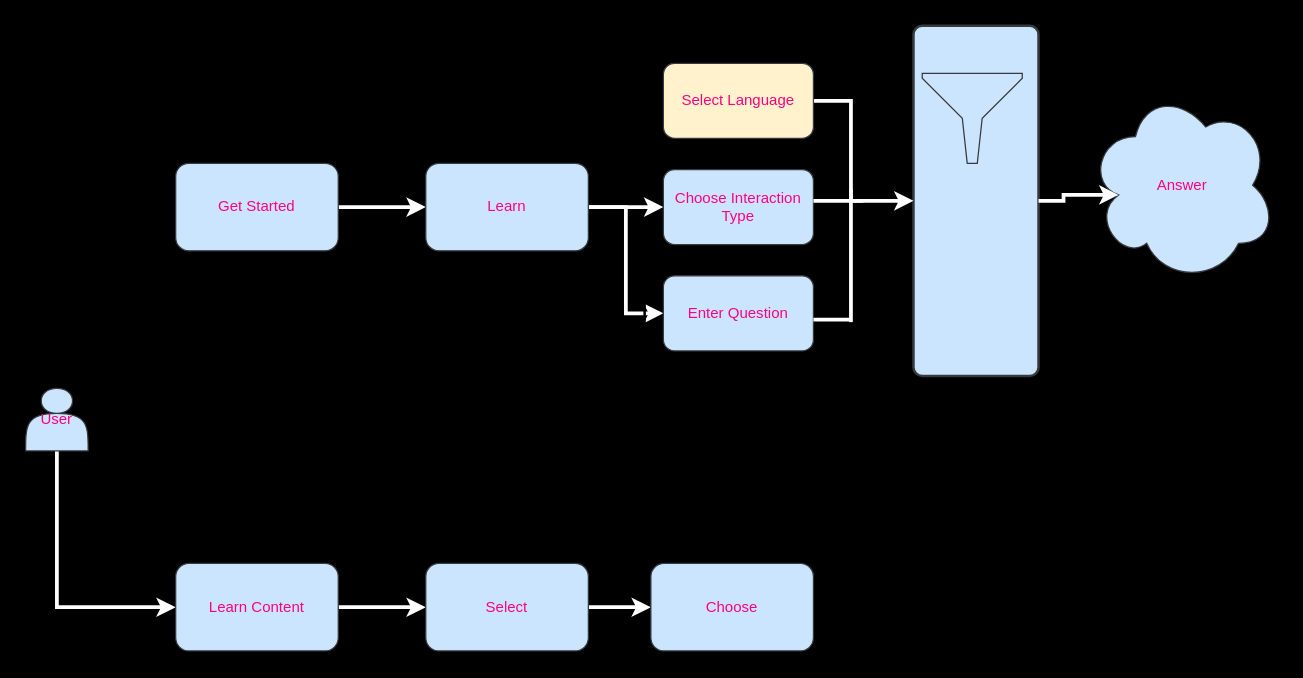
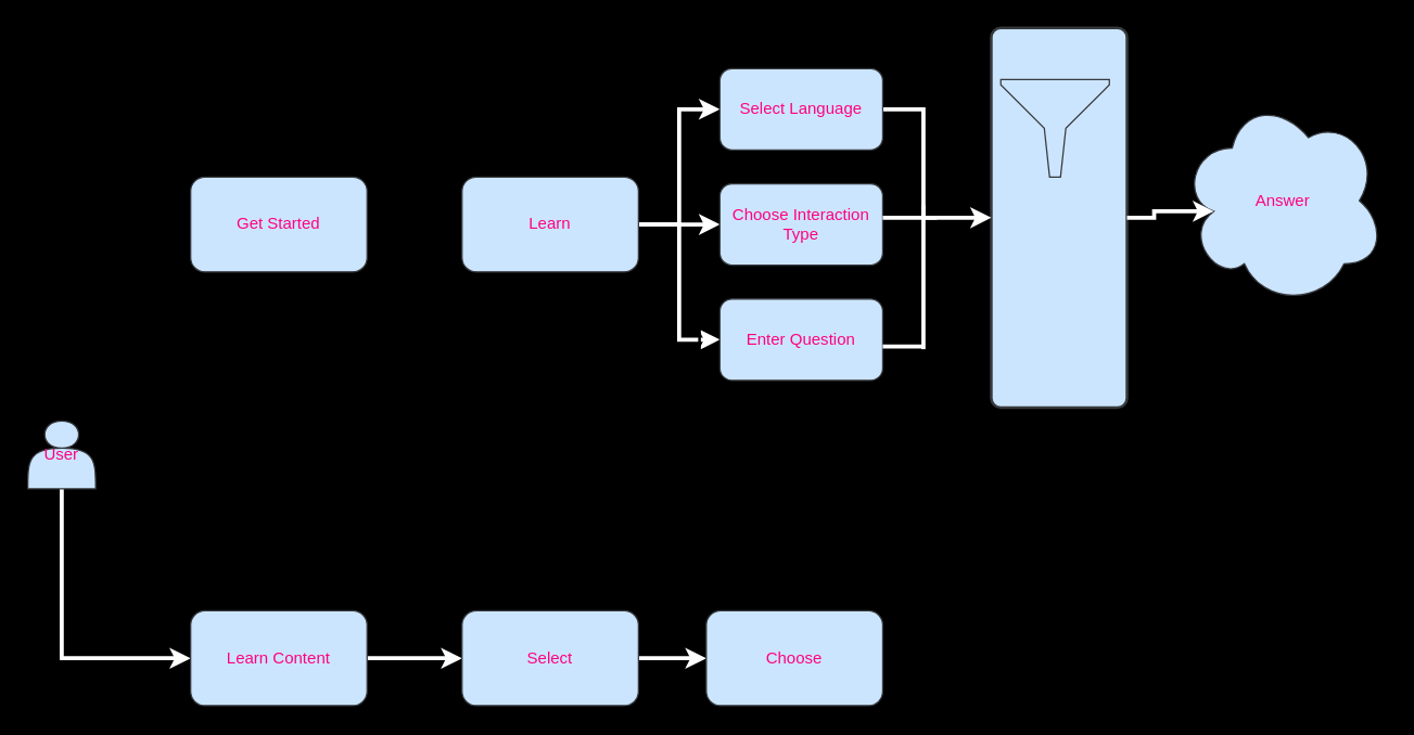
  <mxCell id="0" />
  <mxCell id="1" parent="0" />
  <mxCell id="2" value="" style="rounded=1;whiteSpace=wrap;html=1;absoluteArcSize=1;arcSize=14;strokeWidth=2;fillColor=#cce5ff;strokeColor=#36393d;fontColor=#FF0080;" vertex="1" parent="1"><mxGeometry x="730" y="20" width="100" height="280" as="geometry" /></mxCell>
  <mxCell id="3" style="edgeStyle=orthogonalEdgeStyle;rounded=0;orthogonalLoop=1;jettySize=auto;html=1;entryX=0;entryY=0.5;entryDx=0;entryDy=0;exitX=0.5;exitY=1;exitDx=0;exitDy=0;strokeWidth=3;fontColor=#FFFFFF;strokeColor=#FFFFFF;" edge="1" parent="1" source="4" target="8"><mxGeometry relative="1" as="geometry" /></mxCell>
  <mxCell id="4" value="User" style="whiteSpace=wrap;html=1;aspect=fixed;shape=actor;fillColor=#cce5ff;strokeColor=#36393d;fontColor=#FF0080;" vertex="1" parent="1"><mxGeometry x="20" y="310" width="50" height="50" as="geometry" /></mxCell>
- <mxCell id="5" style="edgeStyle=orthogonalEdgeStyle;rounded=0;orthogonalLoop=1;jettySize=auto;html=1;entryX=0;entryY=0.5;entryDx=0;entryDy=0;strokeWidth=3;fontColor=#FFFFFF;strokeColor=#FFFFFF;" edge="1" parent="1" source="6" target="12"><mxGeometry relative="1" as="geometry" /></mxCell>
  <mxCell id="6" value="&lt;font&gt;Get Started&lt;/font&gt;" style="rounded=1;whiteSpace=wrap;html=1;fillColor=#cce5ff;strokeColor=#36393d;fontColor=#FF0080;" vertex="1" parent="1"><mxGeometry x="140" y="130" width="130" height="70" as="geometry" /></mxCell>
  <mxCell id="7" style="edgeStyle=orthogonalEdgeStyle;rounded=0;orthogonalLoop=1;jettySize=auto;html=1;entryX=0;entryY=0.5;entryDx=0;entryDy=0;strokeWidth=3;fontColor=#FFFFFF;strokeColor=#FFFFFF;" edge="1" parent="1" source="8" target="18"><mxGeometry relative="1" as="geometry" /></mxCell>
  <mxCell id="8" value="Learn Content" style="rounded=1;whiteSpace=wrap;html=1;fillColor=#cce5ff;strokeColor=#36393d;fontColor=#FF0080;" vertex="1" parent="1"><mxGeometry x="140" y="450" width="130" height="70" as="geometry" /></mxCell>
  <mxCell id="9" value="" style="edgeStyle=orthogonalEdgeStyle;rounded=0;orthogonalLoop=1;jettySize=auto;html=1;strokeWidth=3;fontColor=#FFFFFF;strokeColor=#FFFFFF;" edge="1" parent="1" source="12" target="15"><mxGeometry relative="1" as="geometry" /></mxCell>
  <mxCell id="10" style="edgeStyle=orthogonalEdgeStyle;rounded=0;orthogonalLoop=1;jettySize=auto;html=1;entryX=0;entryY=0.5;entryDx=0;entryDy=0;strokeWidth=3;fontColor=#FFFFFF;strokeColor=#FFFFFF;" edge="1" parent="1" source="12" target="16"><mxGeometry relative="1" as="geometry" /></mxCell>
+ <mxCell id="11" style="edgeStyle=orthogonalEdgeStyle;rounded=0;orthogonalLoop=1;jettySize=auto;html=1;entryX=0;entryY=0.5;entryDx=0;entryDy=0;strokeWidth=3;fontColor=#FFFFFF;strokeColor=#FFFFFF;" edge="1" parent="1" source="12" target="14"><mxGeometry relative="1" as="geometry" /></mxCell>
  <mxCell id="12" value="Learn" style="rounded=1;whiteSpace=wrap;html=1;fillColor=#cce5ff;strokeColor=#36393d;fontColor=#FF0080;" vertex="1" parent="1"><mxGeometry x="340" y="130" width="130" height="70" as="geometry" /></mxCell>
  <mxCell id="13" style="edgeStyle=orthogonalEdgeStyle;rounded=0;orthogonalLoop=1;jettySize=auto;html=1;exitX=1;exitY=0.5;exitDx=0;exitDy=0;entryX=0;entryY=0.5;entryDx=0;entryDy=0;strokeWidth=3;fontColor=#FFFFFF;strokeColor=#FFFFFF;" edge="1" parent="1" source="14" target="2"><mxGeometry relative="1" as="geometry"><Array as="points"><mxPoint x="680" y="80" /><mxPoint x="680" y="160" /></Array></mxGeometry></mxCell>
- <mxCell id="14" value="Select Language" style="rounded=1;whiteSpace=wrap;html=1;fillColor=#fff2cc;strokeColor=#36393d;fontColor=#FF0080;" vertex="1" parent="1"><mxGeometry x="530" y="50" width="120" height="60" as="geometry" /></mxCell>
+ <mxCell id="14" value="Select Language" style="rounded=1;whiteSpace=wrap;html=1;fillColor=#cce5ff;strokeColor=#36393d;fontColor=#FF0080;" vertex="1" parent="1"><mxGeometry x="530" y="50" width="120" height="60" as="geometry" /></mxCell>
  <mxCell id="15" value="Choose Interaction Type" style="rounded=1;whiteSpace=wrap;html=1;fillColor=#cce5ff;strokeColor=#36393d;fontColor=#FF0080;" vertex="1" parent="1"><mxGeometry x="530" y="135" width="120" height="60" as="geometry" /></mxCell>
  <mxCell id="16" value="Enter Question" style="rounded=1;whiteSpace=wrap;html=1;fillColor=#cce5ff;strokeColor=#36393d;fontColor=#FF0080;" vertex="1" parent="1"><mxGeometry x="530" y="220" width="120" height="60" as="geometry" /></mxCell>
  <mxCell id="17" style="edgeStyle=orthogonalEdgeStyle;rounded=0;orthogonalLoop=1;jettySize=auto;html=1;exitX=1;exitY=0.5;exitDx=0;exitDy=0;entryX=0;entryY=0.5;entryDx=0;entryDy=0;strokeWidth=3;fontColor=#FFFFFF;strokeColor=#FFFFFF;" edge="1" parent="1" source="18" target="19"><mxGeometry relative="1" as="geometry" /></mxCell>
  <mxCell id="18" value="Select" style="rounded=1;whiteSpace=wrap;html=1;fillColor=#cce5ff;strokeColor=#36393d;fontColor=#FF0080;" vertex="1" parent="1"><mxGeometry x="340" y="450" width="130" height="70" as="geometry" /></mxCell>
  <mxCell id="19" value="Choose" style="rounded=1;whiteSpace=wrap;html=1;fillColor=#cce5ff;strokeColor=#36393d;fontColor=#FF0080;" vertex="1" parent="1"><mxGeometry x="520" y="450" width="130" height="70" as="geometry" /></mxCell>
  <mxCell id="20" value="" style="endArrow=none;html=1;rounded=0;strokeWidth=3;fontColor=#FFFFFF;strokeColor=#FFFFFF;" edge="1" parent="1"><mxGeometry relative="1" as="geometry"><mxPoint x="650" y="160" as="sourcePoint" /><mxPoint x="690" y="160" as="targetPoint" /></mxGeometry></mxCell>
  <mxCell id="21" value="" style="endArrow=none;html=1;rounded=0;entryX=1;entryY=1;entryDx=0;entryDy=0;strokeWidth=3;fontColor=#FFFFFF;strokeColor=#FFFFFF;" edge="1" parent="1"><mxGeometry relative="1" as="geometry"><mxPoint x="650" y="255" as="sourcePoint" /><mxPoint x="680" y="255" as="targetPoint" /></mxGeometry></mxCell>
  <mxCell id="22" value="" style="sketch=0;aspect=fixed;pointerEvents=1;shadow=0;dashed=0;html=1;strokeColor=#36393d;labelPosition=center;verticalLabelPosition=bottom;verticalAlign=top;align=center;fillColor=#cce5ff;shape=mxgraph.mscae.enterprise.filter;fontColor=#FF0080;" vertex="1" parent="1"><mxGeometry x="737" y="58.01" width="80" height="71.99" as="geometry" /></mxCell>
  <mxCell id="23" value="Answer" style="ellipse;shape=cloud;whiteSpace=wrap;html=1;fillColor=#cce5ff;strokeColor=#36393d;fontColor=#FF0080;" vertex="1" parent="1"><mxGeometry x="870" y="70" width="150" height="155" as="geometry" /></mxCell>
  <mxCell id="24" style="edgeStyle=orthogonalEdgeStyle;rounded=0;orthogonalLoop=1;jettySize=auto;html=1;entryX=0.16;entryY=0.55;entryDx=0;entryDy=0;entryPerimeter=0;strokeWidth=3;fontColor=#FFFFFF;strokeColor=#FFFFFF;" edge="1" parent="1" source="2" target="23"><mxGeometry relative="1" as="geometry" /></mxCell>
  <mxCell id="25" value="" style="line;strokeWidth=2;direction=south;html=1;" vertex="1" parent="1"><mxGeometry x="510" y="200" width="10" height="160" as="geometry" /></mxCell>
  <mxCell id="26" value="" style="line;strokeWidth=3;direction=south;html=1;strokeColor=#FFFFFF;" vertex="1" parent="1"><mxGeometry x="675" y="151" width="10" height="106" as="geometry" /></mxCell>
